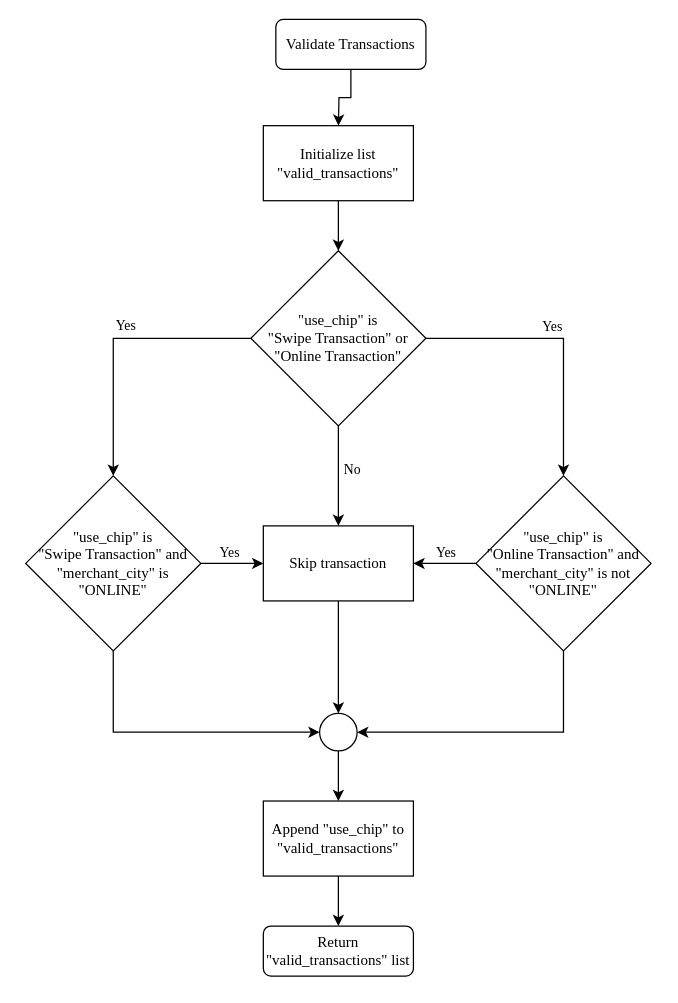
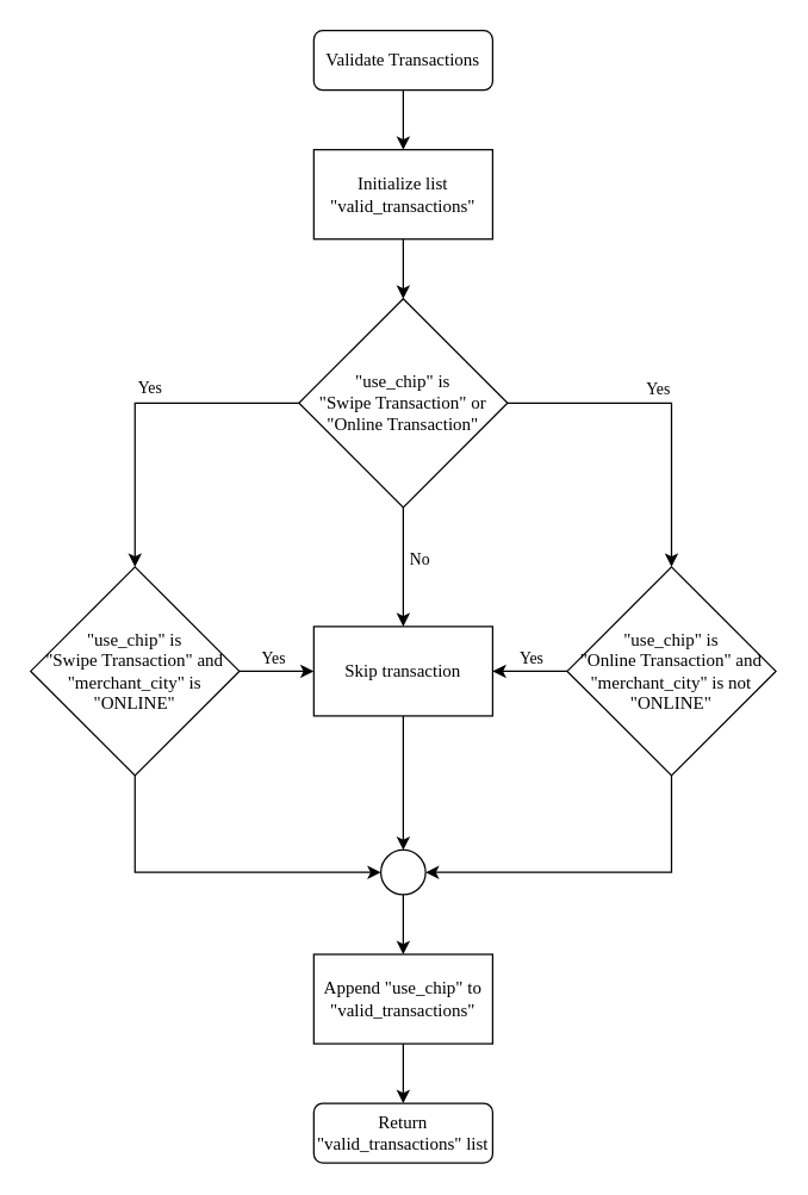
  <mxCell id="0" />
  <mxCell id="1" parent="0" />
  <mxCell id="2" value="" style="edgeStyle=orthogonalEdgeStyle;rounded=0;orthogonalLoop=1;jettySize=auto;html=1;fontFamily=Times New Roman;" parent="1" source="3" edge="1"><mxGeometry relative="1" as="geometry"><mxPoint x="270" y="100" as="targetPoint" /></mxGeometry></mxCell>
- <mxCell id="3" value="Validate Transactions" style="rounded=1;whiteSpace=wrap;html=1;fontSize=12;glass=0;strokeWidth=1;shadow=0;fontFamily=Times New Roman;" parent="1" vertex="1"><mxGeometry x="220" y="15" width="120" height="40" as="geometry" /></mxCell>
+ <mxCell id="3" value="Validate Transactions" style="rounded=1;whiteSpace=wrap;html=1;fontSize=12;glass=0;strokeWidth=1;shadow=0;fontFamily=Times New Roman;" parent="1" vertex="1"><mxGeometry x="210" y="20" width="120" height="40" as="geometry" /></mxCell>
  <mxCell id="4" value="" style="edgeStyle=orthogonalEdgeStyle;rounded=0;orthogonalLoop=1;jettySize=auto;html=1;fontFamily=Times New Roman;" parent="1" source="5" target="11" edge="1"><mxGeometry relative="1" as="geometry" /></mxCell>
  <mxCell id="5" value="Initialize list &quot;valid_transactions&quot;" style="rounded=0;whiteSpace=wrap;html=1;fontFamily=Times New Roman;" parent="1" vertex="1"><mxGeometry x="210" y="100" width="120" height="60" as="geometry" /></mxCell>
  <mxCell id="6" value="" style="edgeStyle=orthogonalEdgeStyle;rounded=0;orthogonalLoop=1;jettySize=auto;html=1;fontFamily=Times New Roman;" parent="1" source="11" target="13" edge="1"><mxGeometry relative="1" as="geometry" /></mxCell>
  <mxCell id="7" value="No" style="edgeLabel;html=1;align=center;verticalAlign=middle;resizable=0;points=[];fontFamily=Times New Roman;" parent="6" vertex="1" connectable="0"><mxGeometry x="-0.157" y="2" relative="1" as="geometry"><mxPoint x="8" as="offset" /></mxGeometry></mxCell>
  <mxCell id="8" value="Yes" style="edgeStyle=orthogonalEdgeStyle;rounded=0;orthogonalLoop=1;jettySize=auto;html=1;fontFamily=Times New Roman;" parent="1" source="11" target="21" edge="1"><mxGeometry x="-0.091" y="-10" relative="1" as="geometry"><mxPoint as="offset" /></mxGeometry></mxCell>
  <mxCell id="9" value="" style="edgeStyle=orthogonalEdgeStyle;rounded=0;orthogonalLoop=1;jettySize=auto;html=1;fontFamily=Times New Roman;" parent="1" source="11" target="17" edge="1"><mxGeometry relative="1" as="geometry" /></mxCell>
  <mxCell id="10" value="Yes" style="edgeLabel;html=1;align=center;verticalAlign=middle;resizable=0;points=[];fontFamily=Times New Roman;" parent="9" vertex="1" connectable="0"><mxGeometry x="-0.134" y="-2" relative="1" as="geometry"><mxPoint x="5" y="-12" as="offset" /></mxGeometry></mxCell>
  <mxCell id="11" value="&lt;div&gt;&quot;use_chip&quot; is&lt;br&gt;&quot;Swipe Transaction&quot; or &quot;Online Transaction&quot;&lt;/div&gt;" style="rhombus;whiteSpace=wrap;html=1;fontFamily=Times New Roman;" parent="1" vertex="1"><mxGeometry x="200" y="200" width="140" height="140" as="geometry" /></mxCell>
  <mxCell id="12" value="" style="edgeStyle=orthogonalEdgeStyle;rounded=0;orthogonalLoop=1;jettySize=auto;html=1;fontFamily=Times New Roman;" parent="1" source="13" target="23" edge="1"><mxGeometry relative="1" as="geometry" /></mxCell>
  <mxCell id="13" value="Skip transaction" style="rounded=0;whiteSpace=wrap;html=1;fontFamily=Times New Roman;" parent="1" vertex="1"><mxGeometry x="210" y="420" width="120" height="60" as="geometry" /></mxCell>
  <mxCell id="14" value="" style="edgeStyle=orthogonalEdgeStyle;rounded=0;orthogonalLoop=1;jettySize=auto;html=1;fontFamily=Times New Roman;" parent="1" source="17" target="13" edge="1"><mxGeometry relative="1" as="geometry" /></mxCell>
  <mxCell id="15" value="Yes" style="edgeLabel;html=1;align=center;verticalAlign=middle;resizable=0;points=[];fontFamily=Times New Roman;" parent="14" vertex="1" connectable="0"><mxGeometry x="-0.01" y="-2" relative="1" as="geometry"><mxPoint y="-8" as="offset" /></mxGeometry></mxCell>
  <mxCell id="16" style="edgeStyle=orthogonalEdgeStyle;rounded=0;orthogonalLoop=1;jettySize=auto;html=1;entryX=1;entryY=0.5;entryDx=0;entryDy=0;fontFamily=Times New Roman;" parent="1" source="17" target="23" edge="1"><mxGeometry relative="1" as="geometry"><Array as="points"><mxPoint x="450" y="585" /></Array></mxGeometry></mxCell>
  <mxCell id="17" value="&lt;div&gt;&lt;font&gt;&quot;use_chip&quot; is&lt;br&gt;&quot;Online Transaction&quot; and &quot;merchant_city&quot; is not &quot;ONLINE&quot;&lt;/font&gt;&lt;/div&gt;" style="rhombus;whiteSpace=wrap;html=1;fontFamily=Times New Roman;" parent="1" vertex="1"><mxGeometry x="380" y="380" width="140" height="140" as="geometry" /></mxCell>
  <mxCell id="18" value="" style="edgeStyle=orthogonalEdgeStyle;rounded=0;orthogonalLoop=1;jettySize=auto;html=1;fontFamily=Times New Roman;" parent="1" source="21" target="13" edge="1"><mxGeometry relative="1" as="geometry" /></mxCell>
  <mxCell id="19" value="Yes" style="edgeLabel;html=1;align=center;verticalAlign=middle;resizable=0;points=[];fontFamily=Times New Roman;" parent="18" vertex="1" connectable="0"><mxGeometry x="-0.115" relative="1" as="geometry"><mxPoint y="-10" as="offset" /></mxGeometry></mxCell>
  <mxCell id="20" style="edgeStyle=orthogonalEdgeStyle;rounded=0;orthogonalLoop=1;jettySize=auto;html=1;entryX=0;entryY=0.5;entryDx=0;entryDy=0;fontFamily=Times New Roman;" parent="1" source="21" target="23" edge="1"><mxGeometry relative="1" as="geometry"><Array as="points"><mxPoint x="90" y="585" /></Array></mxGeometry></mxCell>
  <mxCell id="21" value="&lt;div&gt;&lt;font&gt;&quot;use_chip&quot; is&lt;br&gt;&quot;Swipe Transaction&quot; and &quot;merchant_city&quot; is &quot;ONLINE&quot;&lt;/font&gt;&lt;/div&gt;" style="rhombus;whiteSpace=wrap;html=1;fontFamily=Times New Roman;" parent="1" vertex="1"><mxGeometry x="20" y="380" width="140" height="140" as="geometry" /></mxCell>
  <mxCell id="22" value="" style="edgeStyle=orthogonalEdgeStyle;rounded=0;orthogonalLoop=1;jettySize=auto;html=1;fontFamily=Times New Roman;" parent="1" source="23" edge="1"><mxGeometry relative="1" as="geometry"><mxPoint x="270" y="640" as="targetPoint" /></mxGeometry></mxCell>
  <mxCell id="23" value="" style="ellipse;whiteSpace=wrap;html=1;aspect=fixed;fontFamily=Times New Roman;" parent="1" vertex="1"><mxGeometry x="255" y="570" width="30" height="30" as="geometry" /></mxCell>
  <mxCell id="24" value="" style="edgeStyle=orthogonalEdgeStyle;rounded=0;orthogonalLoop=1;jettySize=auto;html=1;fontFamily=Times New Roman;" parent="1" source="25" target="26" edge="1"><mxGeometry relative="1" as="geometry" /></mxCell>
  <mxCell id="25" value="Append &quot;use_chip&quot; to &quot;valid_transactions&quot;" style="rounded=0;whiteSpace=wrap;html=1;fontFamily=Times New Roman;" parent="1" vertex="1"><mxGeometry x="210" y="640" width="120" height="60" as="geometry" /></mxCell>
  <mxCell id="26" value="Return &quot;valid_transactions&quot; list" style="rounded=1;whiteSpace=wrap;html=1;fontSize=12;glass=0;strokeWidth=1;shadow=0;fontFamily=Times New Roman;" parent="1" vertex="1"><mxGeometry x="210" y="740" width="120" height="40" as="geometry" /></mxCell>
